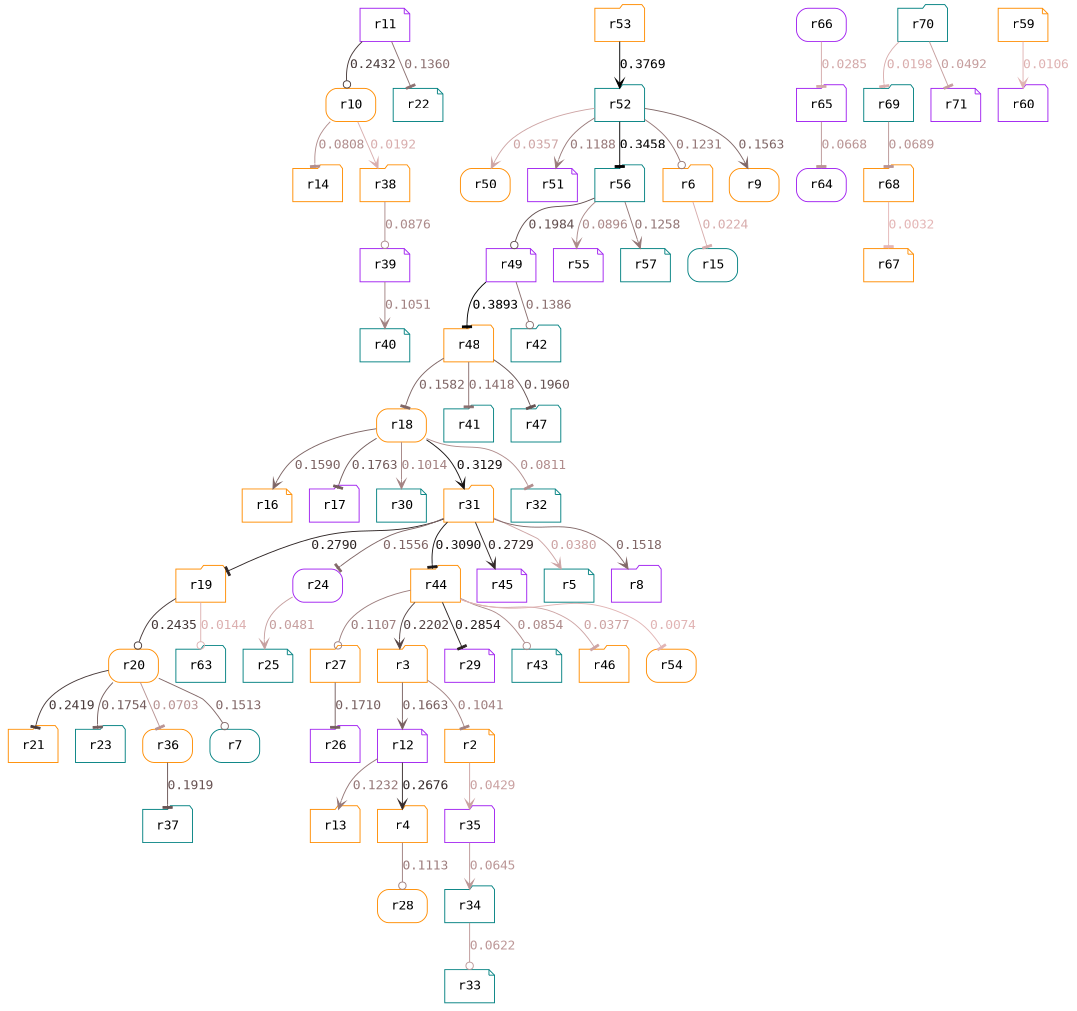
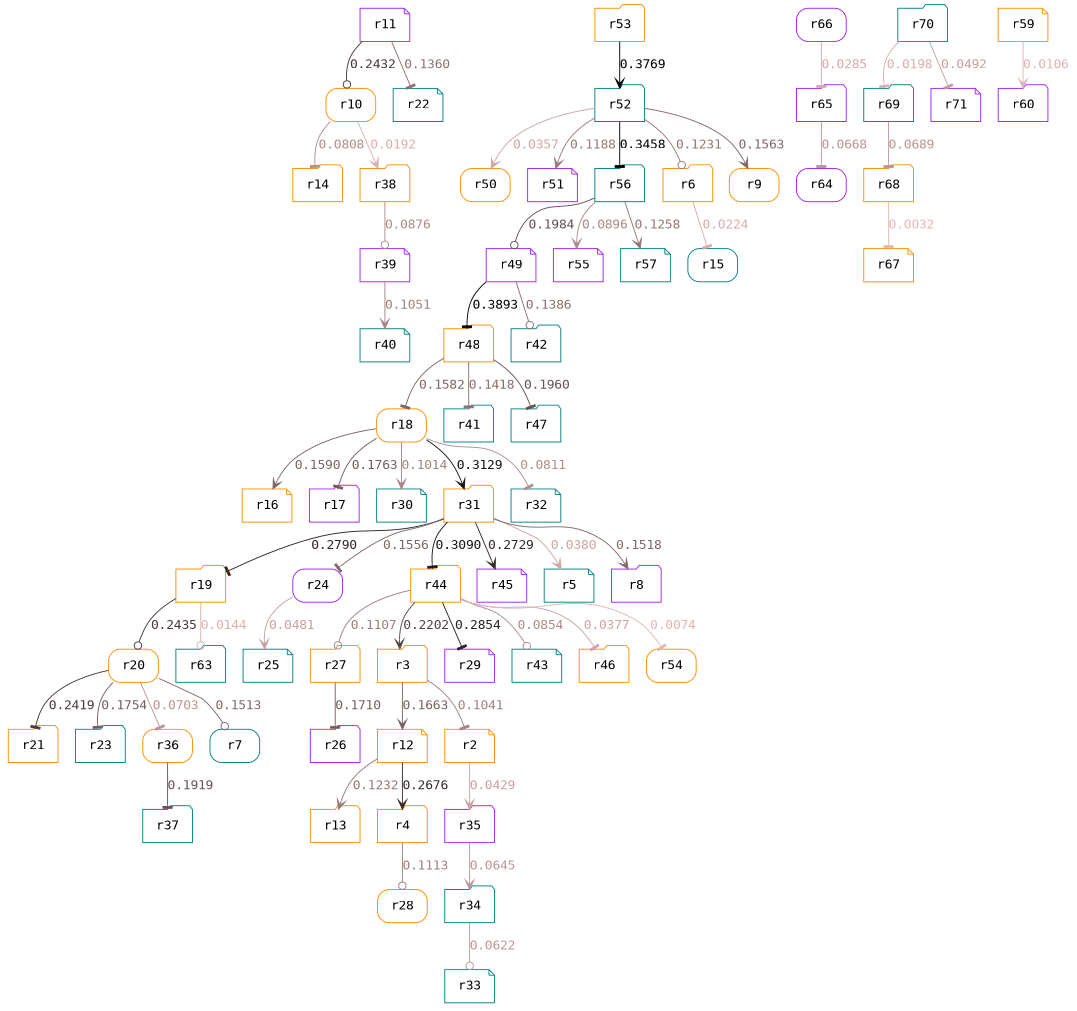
  digraph {
    fontname="DejaVu Sans Mono"
    node [color=darkorange fontname="DejaVu Sans Mono" shape=folder style=rounded]
    edge [arrowhead=tee fontname="DejaVu Sans Mono" penwidth=1 style=bold]
    r10 [shape=box]
    r14
    r38
    r39 [color=purple shape=note]
    r11 [color=purple shape=note]
    r22 [color=teal shape=note]
-   r12 [color=purple shape=note]
+   r12 [shape=note]
    r13
    r4
    r28 [shape=box]
    r18 [shape=box]
    r16 [shape=note]
    r17 [color=purple]
    r30 [color=teal shape=note]
    r31
    r32 [color=teal shape=note]
    r19
    r24 [color=purple shape=box]
    r44
    r45 [color=purple shape=note]
    r5 [color=teal shape=note]
    r8 [color=purple]
    r20 [shape=box]
    r63 [color=teal]
    r21
    r23 [color=teal]
    r36 [shape=box]
    r7 [color=teal shape=box]
    r2 [shape=note]
    r35 [color=purple]
    r34 [color=teal]
    r37 [color=teal]
    r25 [color=teal shape=note]
    r26 [color=purple]
    r27
    r3
    r29 [color=purple shape=note]
    r43 [color=teal shape=note]
    r46
    r54 [shape=box]
    r33 [color=teal shape=note]
    r40 [color=teal shape=note]
    r48
    r41 [color=teal]
    r47 [color=teal]
    r49 [color=purple shape=note]
    r42 [color=teal]
    r52 [color=teal]
    r50 [shape=box]
    r51 [color=purple shape=note]
    r56 [color=teal]
    r6
    r9 [shape=box]
    r55 [color=purple shape=note]
    r57 [color=teal shape=note]
    r15 [color=teal shape=box]
    r65 [color=purple]
    r64 [color=purple shape=box]
    r67 [shape=note]
    r68
    r69 [color=teal]
    r53
    r59 [shape=note]
    r60 [color=purple]
    r66 [color=purple shape=box]
    r70 [color=teal]
    r71 [color=purple shape=note]
    r10 -> r14 [color="0 .2 0.692446557349367" fontcolor="0 .2 0.692446557349367" label=0.0808]
    r10 -> r38 [arrowhead=vee color="0 .2 0.8507745740751607" fontcolor="0 .2 0.8507745740751607" label=0.0192 style=solid]
    r38 -> r39 [arrowhead=odot color="0 .2 0.6748965987878761" fontcolor="0 .2 0.6748965987878761" label=0.0876 style=solid]
    r39 -> r40 [arrowhead=vee color="0 .2 0.6301312210855183" fontcolor="0 .2 0.6301312210855183" label=0.1051]
    r11 -> r10 [arrowhead=odot color="0 .2 0.27533019317251906" fontcolor="0 .2 0.27533019317251906" label=0.2432 style=solid]
    r11 -> r22 [color="0 .2 0.5505930968129139" fontcolor="0 .2 0.5505930968129139" label=0.1360]
    r12 -> r13 [arrowhead=vee color="0 .2 0.5836449850145786" fontcolor="0 .2 0.5836449850145786" label=0.1232]
    r12 -> r4 [arrowhead=vee color="0 .2 0.21278510696316144" fontcolor="0 .2 0.21278510696316144" label=0.2676 style=solid]
    r4 -> r28 [arrowhead=odot color="0 .2 0.6140883114335953" fontcolor="0 .2 0.6140883114335953" label=0.1113]
    r18 -> r16 [arrowhead=vee color="0 .2 0.4915737251363176" fontcolor="0 .2 0.4915737251363176" label=0.1590]
    r18 -> r17 [color="0 .2 0.44713736378582497" fontcolor="0 .2 0.44713736378582497" label=0.1763]
    r18 -> r30 [arrowhead=vee color="0 .2 0.6395978505034083" fontcolor="0 .2 0.6395978505034083" label=0.1014 style=solid]
    r18 -> r31 [arrowhead=vee color="0 .2 0.09628815573704863" fontcolor="0 .2 0.09628815573704863" label=0.3129]
    r18 -> r32 [color="0 .2 0.6916202370326703" fontcolor="0 .2 0.6916202370326703" label=0.0811 style=solid]
    r31 -> r19 [color="0 .2 0.18341801799380097" fontcolor="0 .2 0.18341801799380097" label=0.2790 style=solid]
    r31 -> r24 [color="0 .2 0.5003374623224" fontcolor="0 .2 0.5003374623224" label=0.1556]
    r31 -> r44 [color="0 .2 0.10639717334307075" fontcolor="0 .2 0.10639717334307075" label=0.3090 style=solid]
    r31 -> r45 [arrowhead=vee color="0 .2 0.19916441385620687" fontcolor="0 .2 0.19916441385620687" label=0.2729 style=solid]
    r31 -> r5 [arrowhead=vee color="0 .2 0.8023697049529598" fontcolor="0 .2 0.8023697049529598" label=0.0380]
    r31 -> r8 [arrowhead=vee color="0 .2 0.5101186903469046" fontcolor="0 .2 0.5101186903469046" label=0.1518 style=solid]
    r19 -> r20 [arrowhead=odot color="0 .2 0.2746026129203476" fontcolor="0 .2 0.2746026129203476" label=0.2435 style=solid]
    r19 -> r63 [arrowhead=odot color="0 .2 0.8630715515024847" fontcolor="0 .2 0.8630715515024847" label=0.0144 style=solid]
    r24 -> r25 [arrowhead=vee color="0 .2 0.7765029744569271" fontcolor="0 .2 0.7765029744569271" label=0.0481]
    r44 -> r27 [arrowhead=odot color="0 .2 0.6156528991965995" fontcolor="0 .2 0.6156528991965995" label=0.1107]
    r44 -> r3 [arrowhead=vee color="0 .2 0.3345190666934198" fontcolor="0 .2 0.3345190666934198" label=0.2202]
    r44 -> r29 [color="0 .2 0.16688193242357618" fontcolor="0 .2 0.16688193242357618" label=0.2854]
    r44 -> r43 [arrowhead=odot color="0 .2 0.6806516996348785" fontcolor="0 .2 0.6806516996348785" label=0.0854]
    r44 -> r46 [color="0 .2 0.8032945207893684" fontcolor="0 .2 0.8032945207893684" label=0.0377 style=solid]
    r44 -> r54 [color="0 .2 0.880996999504843" fontcolor="0 .2 0.880996999504843" label=0.0074]
    r20 -> r21 [color="0 .2 0.27868467025514754" fontcolor="0 .2 0.27868467025514754" label=0.2419 style=solid]
    r20 -> r23 [color="0 .2 0.4494456141388868" fontcolor="0 .2 0.4494456141388868" label=0.1754]
    r20 -> r36 [color="0 .2 0.7194752028232263" fontcolor="0 .2 0.7194752028232263" label=0.0703 style=solid]
    r20 -> r7 [arrowhead=odot color="0 .2 0.5112884151021738" fontcolor="0 .2 0.5112884151021738" label=0.1513 style=solid]
    r36 -> r37 [color="0 .2 0.4071289817191631" fontcolor="0 .2 0.4071289817191631" label=0.1919 style=solid]
    r2 -> r35 [arrowhead=vee color="0 .2 0.7897944347151832" fontcolor="0 .2 0.7897944347151832" label=0.0429]
    r35 -> r34 [arrowhead=vee color="0 .2 0.7342254127184619" fontcolor="0 .2 0.7342254127184619" label=0.0645 style=solid]
    r34 -> r33 [arrowhead=odot color="0 .2 0.7402806185782256" fontcolor="0 .2 0.7402806185782256" label=0.0622]
    r27 -> r26 [color="0 .2 0.4608064641326806" fontcolor="0 .2 0.4608064641326806" label=0.1710]
    r3 -> r12 [arrowhead=vee color="0 .2 0.47286081660678747" fontcolor="0 .2 0.47286081660678747" label=0.1663 style=solid]
    r3 -> r2 [color="0 .2 0.6325359111970439" fontcolor="0 .2 0.6325359111970439" label=0.1041 style=solid]
    r48 -> r18 [color="0 .2 0.4936201923221801" fontcolor="0 .2 0.4936201923221801" label=0.1582 style=solid]
    r48 -> r41 [color="0 .2 0.5357144707137067" fontcolor="0 .2 0.5357144707137067" label=0.1418]
    r48 -> r47 [color="0 .2 0.39650572232159276" fontcolor="0 .2 0.39650572232159276" label=0.1960]
    r49 -> r48 [color="0 .2 -0.09999999999999998" fontcolor="0 .2 -0.09999999999999998" label=0.3893]
    r49 -> r42 [arrowhead=odot color="0 .2 0.5439149420834459" fontcolor="0 .2 0.5439149420834459" label=0.1386 style=solid]
    r52 -> r50 [arrowhead=vee color="0 .2 0.80835362141511" fontcolor="0 .2 0.80835362141511" label=0.0357]
    r52 -> r51 [arrowhead=vee color="0 .2 0.5948866682245414" fontcolor="0 .2 0.5948866682245414" label=0.1188]
    r52 -> r56 [color="0 .2 0.011757425843624159" fontcolor="0 .2 0.011757425843624159" label=0.3458]
    r52 -> r6 [arrowhead=odot color="0 .2 0.5836904615243479" fontcolor="0 .2 0.5836904615243479" label=0.1231 style=solid]
    r52 -> r9 [arrowhead=vee color="0 .2 0.49855739195735094" fontcolor="0 .2 0.49855739195735094" label=0.1563 style=solid]
    r56 -> r49 [arrowhead=odot color="0 .2 0.39046243240777734" fontcolor="0 .2 0.39046243240777734" label=0.1984]
    r56 -> r55 [arrowhead=vee color="0 .2 0.6699047460159525" fontcolor="0 .2 0.6699047460159525" label=0.0896]
    r56 -> r57 [arrowhead=vee color="0 .2 0.5768872408430507" fontcolor="0 .2 0.5768872408430507" label=0.1258]
    r6 -> r15 [color="0 .2 0.8424336524875375" fontcolor="0 .2 0.8424336524875375" label=0.0224 style=solid]
    r65 -> r64 [color="0 .2 0.7285086611103629" fontcolor="0 .2 0.7285086611103629" label=0.0668 style=solid]
    r68 -> r67 [color="0 .2 0.8916559468741563" fontcolor="0 .2 0.8916559468741563" label=0.0032 style=solid]
    r69 -> r68 [color="0 .2 0.723129077278883" fontcolor="0 .2 0.723129077278883" label=0.0689]
    r53 -> r52 [arrowhead=vee color="0 .2 -0.06796741138734608" fontcolor="0 .2 -0.06796741138734608" label=0.3769]
    r59 -> r60 [arrowhead=vee color="0 .2 0.8728929166377298" fontcolor="0 .2 0.8728929166377298" label=0.0106 style=solid]
    r66 -> r65 [color="0 .2 0.8267083125510463" fontcolor="0 .2 0.8267083125510463" label=0.0285]
    r70 -> r69 [color="0 .2 0.8492563010579585" fontcolor="0 .2 0.8492563010579585" label=0.0198 style=solid]
    r70 -> r71 [color="0 .2 0.7736821270972025" fontcolor="0 .2 0.7736821270972025" label=0.0492]
  }
